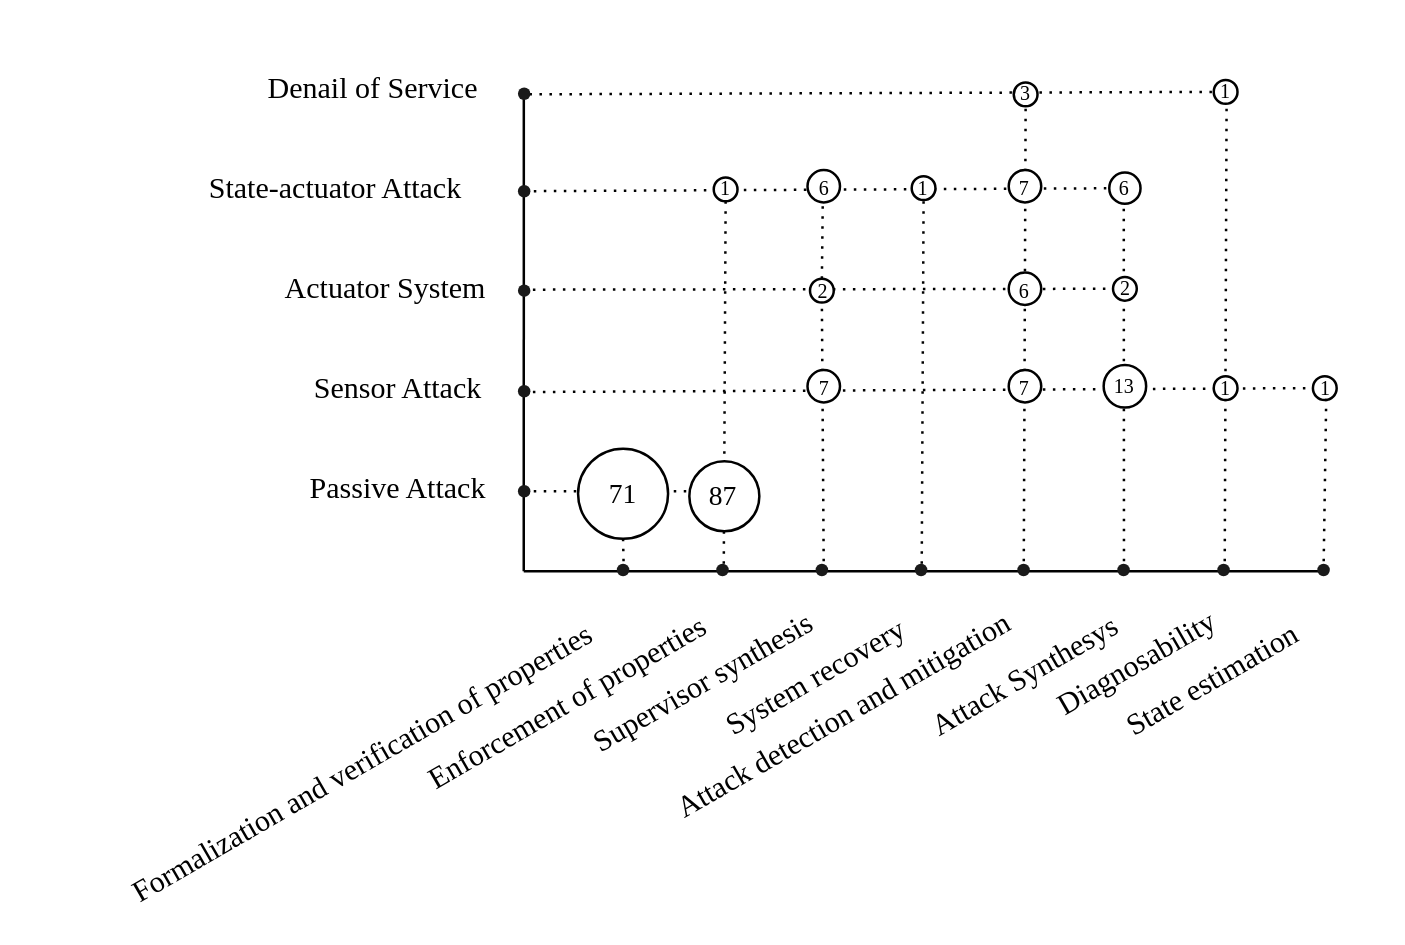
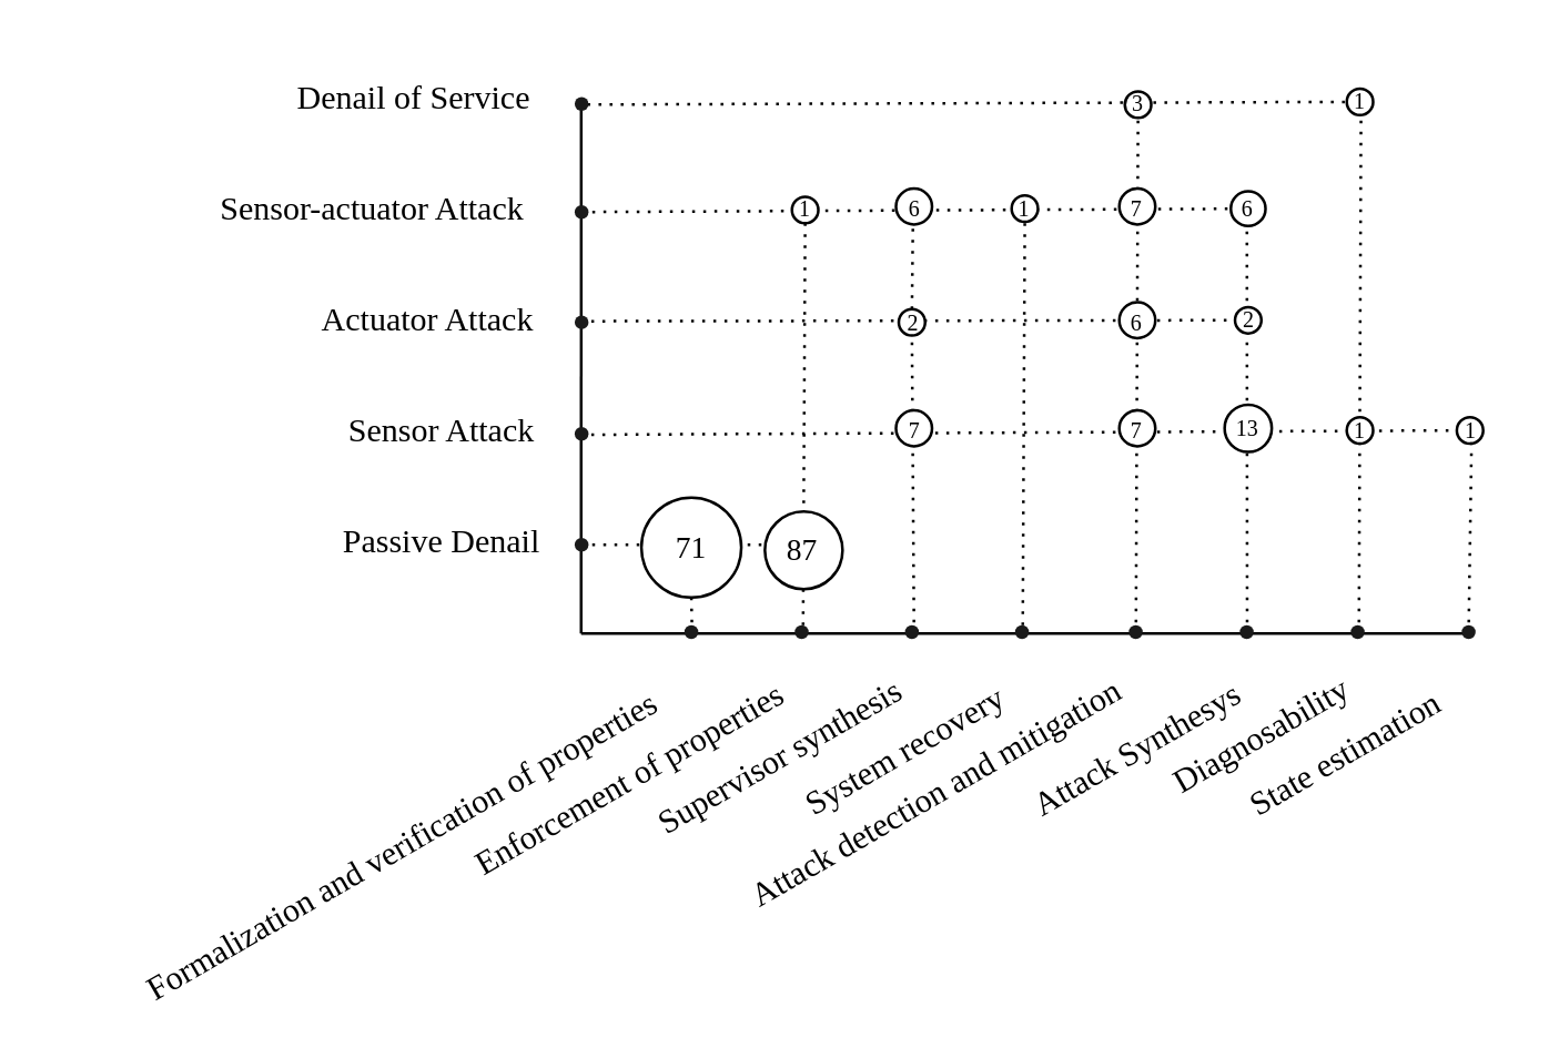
  <mxCell id="0" />
  <mxCell id="1" parent="0" />
  <mxCell id="2" value="" style="endArrow=none;dashed=1;html=1;dashPattern=1 3;strokeWidth=1;rounded=0;fontFamily=Georgia;fontSize=8;entryX=1;entryY=0.5;entryDx=0;entryDy=0;" parent="1" edge="1"><mxGeometry width="50" height="50" relative="1" as="geometry"><mxPoint x="489.38" y="228" as="sourcePoint" /><mxPoint x="490.13" y="42" as="targetPoint" /></mxGeometry></mxCell>
  <mxCell id="3" value="" style="endArrow=none;dashed=1;html=1;dashPattern=1 3;strokeWidth=1;rounded=0;fontFamily=Georgia;fontSize=8;entryX=0.5;entryY=1;entryDx=0;entryDy=0;exitX=0.001;exitY=0.309;exitDx=0;exitDy=0;exitPerimeter=0;" parent="1" target="42" edge="1"><mxGeometry width="50" height="50" relative="1" as="geometry"><mxPoint x="212.66" y="156.3" as="sourcePoint" /><mxPoint x="454.21" y="155.94" as="targetPoint" /></mxGeometry></mxCell>
  <mxCell id="4" value="" style="endArrow=none;dashed=1;html=1;dashPattern=1 3;strokeWidth=1;rounded=0;fontFamily=Georgia;fontSize=8;entryX=1;entryY=0.5;entryDx=0;entryDy=0;" parent="1" target="34" edge="1"><mxGeometry width="50" height="50" relative="1" as="geometry"><mxPoint x="409" y="228" as="sourcePoint" /><mxPoint x="389" y="88" as="targetPoint" /></mxGeometry></mxCell>
- <mxCell id="5" value="Passive Attack" style="text;html=1;strokeColor=none;fillColor=none;align=center;verticalAlign=middle;whiteSpace=wrap;rounded=0;fontFamily=Georgia;" parent="1" vertex="1"><mxGeometry x="109" y="180" width="99.67" height="30" as="geometry" /></mxCell>
+ <mxCell id="5" value="Passive Denail" style="text;html=1;strokeColor=none;fillColor=none;align=center;verticalAlign=middle;whiteSpace=wrap;rounded=0;fontFamily=Georgia;" parent="1" vertex="1"><mxGeometry x="109" y="180" width="99.67" height="30" as="geometry" /></mxCell>
  <mxCell id="6" value="Sensor Attack" style="text;html=1;strokeColor=none;fillColor=none;align=center;verticalAlign=middle;whiteSpace=wrap;rounded=0;fontFamily=Georgia;" parent="1" vertex="1"><mxGeometry x="109" y="140" width="99.67" height="30" as="geometry" /></mxCell>
- <mxCell id="7" value="Actuator System" style="text;html=1;strokeColor=none;fillColor=none;align=center;verticalAlign=middle;whiteSpace=wrap;rounded=0;fontFamily=Georgia;" parent="1" vertex="1"><mxGeometry x="99" y="100" width="109.67" height="30" as="geometry" /></mxCell>
- <mxCell id="8" value="State-actuator Attack" style="text;html=1;strokeColor=none;fillColor=none;align=center;verticalAlign=middle;whiteSpace=wrap;rounded=0;fontFamily=Georgia;" parent="1" vertex="1"><mxGeometry x="59" y="60" width="149.67" height="30" as="geometry" /></mxCell>
+ <mxCell id="7" value="Actuator Attack" style="text;html=1;strokeColor=none;fillColor=none;align=center;verticalAlign=middle;whiteSpace=wrap;rounded=0;fontFamily=Georgia;" parent="1" vertex="1"><mxGeometry x="99" y="100" width="109.67" height="30" as="geometry" /></mxCell>
+ <mxCell id="8" value="Sensor-actuator Attack" style="text;html=1;strokeColor=none;fillColor=none;align=center;verticalAlign=middle;whiteSpace=wrap;rounded=0;fontFamily=Georgia;" parent="1" vertex="1"><mxGeometry x="59" y="60" width="149.67" height="30" as="geometry" /></mxCell>
  <mxCell id="9" value="Denail of Service" style="text;html=1;strokeColor=none;fillColor=none;align=center;verticalAlign=middle;whiteSpace=wrap;rounded=0;fontFamily=Georgia;" parent="1" vertex="1"><mxGeometry x="89" y="20" width="119.67" height="30" as="geometry" /></mxCell>
  <mxCell id="10" value="Formalization and verification of properties" style="text;html=1;strokeColor=none;fillColor=none;align=center;verticalAlign=middle;whiteSpace=wrap;rounded=0;rotation=-30;fontFamily=Georgia;" parent="1" vertex="1"><mxGeometry x="20.38" y="295.4" width="249.6" height="20" as="geometry" /></mxCell>
  <mxCell id="11" value="Enforcement&amp;nbsp;of properties" style="text;html=1;strokeColor=none;fillColor=none;align=center;verticalAlign=middle;whiteSpace=wrap;rounded=0;rotation=-30;fontFamily=Georgia;" parent="1" vertex="1"><mxGeometry x="149.71" y="271.28" width="154.25" height="20" as="geometry" /></mxCell>
  <mxCell id="12" value="Attack detection and mitigation" style="text;html=1;strokeColor=none;fillColor=none;align=center;verticalAlign=middle;whiteSpace=wrap;rounded=0;rotation=-30;fontFamily=Georgia;" parent="1" vertex="1"><mxGeometry x="249.71" y="276.33" width="175.31" height="20" as="geometry" /></mxCell>
  <mxCell id="13" value="Supervisor synthesis" style="text;html=1;strokeColor=none;fillColor=none;align=center;verticalAlign=middle;whiteSpace=wrap;rounded=0;rotation=-30;fontFamily=Georgia;" parent="1" vertex="1"><mxGeometry x="219.71" y="262.73" width="122.1" height="20" as="geometry" /></mxCell>
  <mxCell id="14" value="System recovery" style="text;html=1;strokeColor=none;fillColor=none;align=center;verticalAlign=middle;whiteSpace=wrap;rounded=0;rotation=-30;fontFamily=Georgia;" parent="1" vertex="1"><mxGeometry x="269.71" y="260.27" width="111.74" height="20.88" as="geometry" /></mxCell>
  <mxCell id="15" value="Attack Synthesys" style="text;html=1;strokeColor=none;fillColor=none;align=center;verticalAlign=middle;whiteSpace=wrap;rounded=0;rotation=-30;fontFamily=Georgia;" parent="1" vertex="1"><mxGeometry x="359.04" y="257.93" width="102.42" height="25" as="geometry" /></mxCell>
  <mxCell id="16" value="Diagnosability" style="text;html=1;strokeColor=none;fillColor=none;align=center;verticalAlign=middle;whiteSpace=wrap;rounded=0;rotation=-30;fontFamily=Georgia;" parent="1" vertex="1"><mxGeometry x="410.27" y="254.75" width="89" height="20.5" as="geometry" /></mxCell>
  <mxCell id="17" value="State estimation" style="text;html=1;strokeColor=none;fillColor=none;align=center;verticalAlign=middle;whiteSpace=wrap;rounded=0;rotation=-30;fontFamily=Georgia;" parent="1" vertex="1"><mxGeometry x="429.68" y="262.24" width="109.65" height="20" as="geometry" /></mxCell>
  <mxCell id="18" value="&lt;font style=&quot;font-size: 8px;&quot;&gt;7&lt;/font&gt;" style="ellipse;whiteSpace=wrap;html=1;aspect=fixed;fontFamily=Georgia;fontSize=11;fillColor=default;direction=south;" parent="1" vertex="1"><mxGeometry x="402.99" y="147.5" width="13" height="13" as="geometry" /></mxCell>
  <mxCell id="19" value="" style="endArrow=none;dashed=1;html=1;dashPattern=1 3;strokeWidth=1;rounded=0;fontFamily=Georgia;fontSize=8;" parent="1" edge="1"><mxGeometry width="50" height="50" relative="1" as="geometry"><mxPoint x="209" y="196" as="sourcePoint" /><mxPoint x="275.24" y="196" as="targetPoint" /></mxGeometry></mxCell>
  <mxCell id="20" value="71" style="ellipse;whiteSpace=wrap;html=1;aspect=fixed;fontFamily=Georgia;fontSize=11;fillColor=default;" parent="1" vertex="1"><mxGeometry x="230.73" y="179" width="36" height="36" as="geometry" /></mxCell>
  <mxCell id="21" value="" style="endArrow=none;dashed=1;html=1;dashPattern=1 3;strokeWidth=1;rounded=0;fontFamily=Georgia;fontSize=8;exitX=1;exitY=0.5;exitDx=0;exitDy=0;" parent="1" source="32" edge="1"><mxGeometry width="50" height="50" relative="1" as="geometry"><mxPoint x="339" y="138" as="sourcePoint" /><mxPoint x="289" y="228" as="targetPoint" /></mxGeometry></mxCell>
  <mxCell id="22" value="" style="endArrow=none;dashed=1;html=1;dashPattern=1 3;strokeWidth=1;rounded=0;fontFamily=Georgia;fontSize=8;entryX=1;entryY=0.5;entryDx=0;entryDy=0;exitX=0.001;exitY=0.309;exitDx=0;exitDy=0;exitPerimeter=0;" parent="1" target="26" edge="1"><mxGeometry width="50" height="50" relative="1" as="geometry"><mxPoint x="209.03" y="75.98" as="sourcePoint" /><mxPoint x="389" y="88" as="targetPoint" /></mxGeometry></mxCell>
  <mxCell id="23" value="87" style="ellipse;whiteSpace=wrap;html=1;aspect=fixed;fontFamily=Georgia;fontSize=11;fillColor=default;" parent="1" vertex="1"><mxGeometry x="275.24" y="184" width="28" height="28" as="geometry" /></mxCell>
  <mxCell id="24" value="" style="endArrow=none;dashed=1;html=1;dashPattern=1 3;strokeWidth=1;rounded=0;fontFamily=Georgia;fontSize=8;entryX=0.5;entryY=1;entryDx=0;entryDy=0;" parent="1" target="20" edge="1"><mxGeometry width="50" height="50" relative="1" as="geometry"><mxPoint x="249" y="228" as="sourcePoint" /><mxPoint x="349" y="228" as="targetPoint" /></mxGeometry></mxCell>
  <mxCell id="25" value="" style="endArrow=none;dashed=1;html=1;dashPattern=1 3;strokeWidth=1;rounded=0;fontFamily=Georgia;fontSize=8;" parent="1" edge="1"><mxGeometry width="50" height="50" relative="1" as="geometry"><mxPoint x="449.09" y="228" as="sourcePoint" /><mxPoint x="449" y="68" as="targetPoint" /></mxGeometry></mxCell>
  <mxCell id="26" value="6" style="ellipse;whiteSpace=wrap;html=1;aspect=fixed;fontFamily=Georgia;fontSize=8;fillColor=default;" parent="1" vertex="1"><mxGeometry x="443.21" y="68.5" width="12.5" height="12.5" as="geometry" /></mxCell>
  <mxCell id="27" value="13" style="ellipse;whiteSpace=wrap;html=1;aspect=fixed;fontFamily=Georgia;fontSize=8;fillColor=default;" parent="1" vertex="1"><mxGeometry x="440.96" y="145.5" width="17" height="17" as="geometry" /></mxCell>
  <mxCell id="28" value="" style="endArrow=none;dashed=1;html=1;dashPattern=1 3;strokeWidth=1;rounded=0;fontFamily=Georgia;fontSize=8;entryX=0.5;entryY=0;entryDx=0;entryDy=0;exitX=0.001;exitY=0.309;exitDx=0;exitDy=0;exitPerimeter=0;" parent="1" target="29" edge="1"><mxGeometry width="50" height="50" relative="1" as="geometry"><mxPoint x="212.66" y="115.36" as="sourcePoint" /><mxPoint x="288.63" y="114.63" as="targetPoint" /></mxGeometry></mxCell>
  <mxCell id="29" value="&lt;font style=&quot;font-size: 8px; line-height: 1.6;&quot;&gt;2&lt;/font&gt;" style="ellipse;whiteSpace=wrap;html=1;aspect=fixed;fontFamily=Georgia;fontSize=11;fillColor=default;direction=south;" parent="1" vertex="1"><mxGeometry x="444.71" y="110.25" width="9.5" height="9.5" as="geometry" /></mxCell>
  <mxCell id="30" value="&lt;font style=&quot;font-size: 8px;&quot;&gt;6&lt;/font&gt;" style="ellipse;whiteSpace=wrap;html=1;aspect=fixed;fontFamily=Georgia;fontSize=11;fillColor=default;direction=south;" parent="1" vertex="1"><mxGeometry x="402.99" y="108.5" width="13" height="13" as="geometry" /></mxCell>
  <mxCell id="31" value="&lt;font style=&quot;font-size: 8px;&quot;&gt;7&lt;/font&gt;" style="ellipse;whiteSpace=wrap;html=1;aspect=fixed;fontFamily=Georgia;fontSize=11;fillColor=default;direction=south;" parent="1" vertex="1"><mxGeometry x="402.99" y="67.5" width="13" height="13" as="geometry" /></mxCell>
  <mxCell id="32" value="&lt;font style=&quot;font-size: 8px; line-height: 1.8;&quot;&gt;1&lt;/font&gt;" style="ellipse;whiteSpace=wrap;html=1;aspect=fixed;fontFamily=Georgia;fontSize=11;fillColor=default;direction=south;" parent="1" vertex="1"><mxGeometry x="285" y="70.5" width="9.5" height="9.5" as="geometry" /></mxCell>
  <mxCell id="33" value="" style="endArrow=none;dashed=1;html=1;dashPattern=1 3;strokeWidth=1;rounded=0;fontFamily=Georgia;fontSize=8;exitX=0.001;exitY=0.309;exitDx=0;exitDy=0;exitPerimeter=0;entryX=0.5;entryY=1;entryDx=0;entryDy=0;" parent="1" target="41" edge="1"><mxGeometry width="50" height="50" relative="1" as="geometry"><mxPoint x="211.28" y="37.23" as="sourcePoint" /><mxPoint x="409" y="37" as="targetPoint" /></mxGeometry></mxCell>
  <mxCell id="34" value="&lt;font style=&quot;font-size: 8px; line-height: 1.6;&quot;&gt;3&lt;/font&gt;" style="ellipse;whiteSpace=wrap;html=1;aspect=fixed;fontFamily=Georgia;fontSize=11;fillColor=default;direction=south;" parent="1" vertex="1"><mxGeometry x="405" y="32.5" width="9.5" height="9.5" as="geometry" /></mxCell>
  <mxCell id="35" value="" style="endArrow=none;dashed=1;html=1;dashPattern=1 3;strokeWidth=1;rounded=0;fontFamily=Georgia;fontSize=8;startArrow=none;" parent="1" source="36" edge="1"><mxGeometry width="50" height="50" relative="1" as="geometry"><mxPoint x="328.81" y="230.5" as="sourcePoint" /><mxPoint x="328.72" y="70.5" as="targetPoint" /></mxGeometry></mxCell>
  <mxCell id="36" value="&lt;font style=&quot;font-size: 8px; line-height: 1.6;&quot;&gt;2&lt;/font&gt;" style="ellipse;whiteSpace=wrap;html=1;aspect=fixed;fontFamily=Georgia;fontSize=11;fillColor=default;direction=south;" parent="1" vertex="1"><mxGeometry x="323.5" y="111" width="9.5" height="9.5" as="geometry" /></mxCell>
  <mxCell id="37" value="&lt;font style=&quot;font-size: 8px;&quot;&gt;6&lt;/font&gt;" style="ellipse;whiteSpace=wrap;html=1;aspect=fixed;fontFamily=Georgia;fontSize=11;fillColor=default;direction=south;" parent="1" vertex="1"><mxGeometry x="322.5" y="67.5" width="13" height="13" as="geometry" /></mxCell>
  <mxCell id="38" value="" style="endArrow=none;dashed=1;html=1;dashPattern=1 3;strokeWidth=1;rounded=0;fontFamily=Georgia;fontSize=8;" parent="1" target="36" edge="1"><mxGeometry width="50" height="50" relative="1" as="geometry"><mxPoint x="329" y="228" as="sourcePoint" /><mxPoint x="328.72" y="70.5" as="targetPoint" /></mxGeometry></mxCell>
  <mxCell id="39" value="&lt;font style=&quot;font-size: 8px;&quot;&gt;7&lt;/font&gt;" style="ellipse;whiteSpace=wrap;html=1;aspect=fixed;fontFamily=Georgia;fontSize=11;fillColor=default;direction=south;" parent="1" vertex="1"><mxGeometry x="322.5" y="147.5" width="13" height="13" as="geometry" /></mxCell>
  <mxCell id="40" value="&lt;font style=&quot;font-size: 8px; line-height: 1.8;&quot;&gt;1&lt;/font&gt;" style="ellipse;whiteSpace=wrap;html=1;aspect=fixed;fontFamily=Georgia;fontSize=11;fillColor=default;direction=south;" parent="1" vertex="1"><mxGeometry x="485" y="150" width="9.5" height="9.5" as="geometry" /></mxCell>
  <mxCell id="41" value="&lt;font style=&quot;font-size: 8px; line-height: 1.8;&quot;&gt;1&lt;/font&gt;" style="ellipse;whiteSpace=wrap;html=1;aspect=fixed;fontFamily=Georgia;fontSize=11;fillColor=default;direction=south;" parent="1" vertex="1"><mxGeometry x="485" y="31.5" width="9.5" height="9.5" as="geometry" /></mxCell>
  <mxCell id="42" value="&lt;font style=&quot;font-size: 8px; line-height: 1.8;&quot;&gt;1&lt;/font&gt;" style="ellipse;whiteSpace=wrap;html=1;aspect=fixed;fontFamily=Georgia;fontSize=11;fillColor=default;direction=south;" parent="1" vertex="1"><mxGeometry x="524.67" y="150" width="9.5" height="9.5" as="geometry" /></mxCell>
  <mxCell id="43" value="" style="endArrow=none;dashed=1;html=1;dashPattern=1 3;strokeWidth=1;rounded=0;fontFamily=Georgia;fontSize=8;" parent="1" edge="1"><mxGeometry width="50" height="50" relative="1" as="geometry"><mxPoint x="528.92" y="228" as="sourcePoint" /><mxPoint x="530" y="158" as="targetPoint" /></mxGeometry></mxCell>
  <mxCell id="44" value="&lt;font style=&quot;font-size: 8px; line-height: 1.8;&quot;&gt;1&lt;/font&gt;" style="ellipse;whiteSpace=wrap;html=1;aspect=fixed;fontFamily=Georgia;fontSize=11;fillColor=default;direction=south;" parent="1" vertex="1"><mxGeometry x="364.18" y="70" width="9.5" height="9.5" as="geometry" /></mxCell>
  <mxCell id="45" value="" style="endArrow=none;dashed=1;html=1;dashPattern=1 3;strokeWidth=1;rounded=0;fontFamily=Georgia;fontSize=8;exitX=1;exitY=0.5;exitDx=0;exitDy=0;" parent="1" edge="1"><mxGeometry width="50" height="50" relative="1" as="geometry"><mxPoint x="368.93" y="80" as="sourcePoint" /><mxPoint x="368.18" y="228" as="targetPoint" /></mxGeometry></mxCell>
  <mxCell id="46" value="" style="endArrow=none;html=1;rounded=0;entryX=1.003;entryY=0.558;entryDx=0;entryDy=0;entryPerimeter=0;" edge="1" parent="1" target="9"><mxGeometry width="50" height="50" relative="1" as="geometry"><mxPoint x="209" y="228" as="sourcePoint" /><mxPoint x="209" y="48" as="targetPoint" /></mxGeometry></mxCell>
  <mxCell id="47" value="" style="endArrow=none;html=1;rounded=0;" edge="1" parent="1"><mxGeometry width="50" height="50" relative="1" as="geometry"><mxPoint x="209" y="228" as="sourcePoint" /><mxPoint x="529" y="228" as="targetPoint" /></mxGeometry></mxCell>
  <mxCell id="48" value="" style="ellipse;whiteSpace=wrap;html=1;aspect=fixed;fillColor=#1A1A1A;strokeColor=none;" vertex="1" parent="1"><mxGeometry x="206.67" y="34.5" width="5" height="5" as="geometry" /></mxCell>
  <mxCell id="49" value="" style="ellipse;whiteSpace=wrap;html=1;aspect=fixed;fillColor=#1A1A1A;strokeColor=none;" vertex="1" parent="1"><mxGeometry x="206.67" y="73.5" width="5" height="5" as="geometry" /></mxCell>
  <mxCell id="50" value="" style="ellipse;whiteSpace=wrap;html=1;aspect=fixed;fillColor=#1A1A1A;strokeColor=none;" vertex="1" parent="1"><mxGeometry x="206.67" y="113.25" width="5" height="5" as="geometry" /></mxCell>
  <mxCell id="51" value="" style="ellipse;whiteSpace=wrap;html=1;aspect=fixed;fillColor=#1A1A1A;strokeColor=none;" vertex="1" parent="1"><mxGeometry x="206.67" y="153.5" width="5" height="5" as="geometry" /></mxCell>
  <mxCell id="52" value="" style="ellipse;whiteSpace=wrap;html=1;aspect=fixed;fillColor=#1A1A1A;strokeColor=none;" vertex="1" parent="1"><mxGeometry x="206.67" y="193.5" width="5" height="5" as="geometry" /></mxCell>
  <mxCell id="53" value="" style="ellipse;whiteSpace=wrap;html=1;aspect=fixed;fillColor=#1A1A1A;strokeColor=none;" vertex="1" parent="1"><mxGeometry x="246.23" y="225" width="5" height="5" as="geometry" /></mxCell>
  <mxCell id="54" value="" style="ellipse;whiteSpace=wrap;html=1;aspect=fixed;fillColor=#1A1A1A;strokeColor=none;" vertex="1" parent="1"><mxGeometry x="286" y="225" width="5" height="5" as="geometry" /></mxCell>
  <mxCell id="55" value="" style="ellipse;whiteSpace=wrap;html=1;aspect=fixed;fillColor=#1A1A1A;strokeColor=none;" vertex="1" parent="1"><mxGeometry x="325.75" y="225" width="5" height="5" as="geometry" /></mxCell>
  <mxCell id="56" value="" style="ellipse;whiteSpace=wrap;html=1;aspect=fixed;fillColor=#1A1A1A;strokeColor=none;" vertex="1" parent="1"><mxGeometry x="365.43" y="225" width="5" height="5" as="geometry" /></mxCell>
  <mxCell id="57" value="" style="ellipse;whiteSpace=wrap;html=1;aspect=fixed;fillColor=#1A1A1A;strokeColor=none;" vertex="1" parent="1"><mxGeometry x="406.43" y="225" width="5" height="5" as="geometry" /></mxCell>
  <mxCell id="58" value="" style="ellipse;whiteSpace=wrap;html=1;aspect=fixed;fillColor=#1A1A1A;strokeColor=none;" vertex="1" parent="1"><mxGeometry x="446.43" y="225" width="5" height="5" as="geometry" /></mxCell>
  <mxCell id="59" value="" style="ellipse;whiteSpace=wrap;html=1;aspect=fixed;fillColor=#1A1A1A;strokeColor=none;" vertex="1" parent="1"><mxGeometry x="486.43" y="225" width="5" height="5" as="geometry" /></mxCell>
  <mxCell id="60" value="" style="ellipse;whiteSpace=wrap;html=1;aspect=fixed;fillColor=#1A1A1A;strokeColor=none;" vertex="1" parent="1"><mxGeometry x="526.43" y="225" width="5" height="5" as="geometry" /></mxCell>
